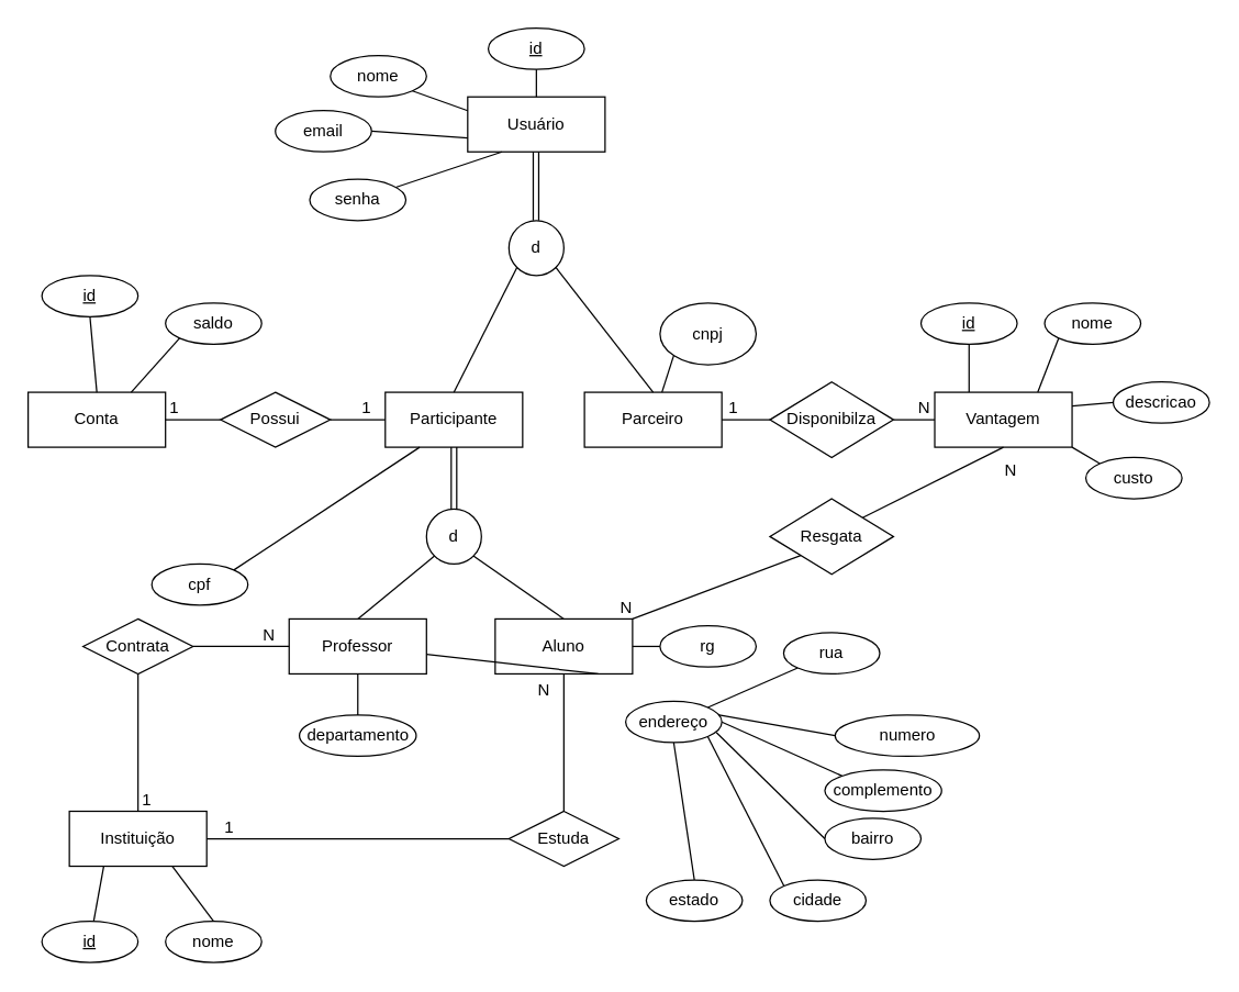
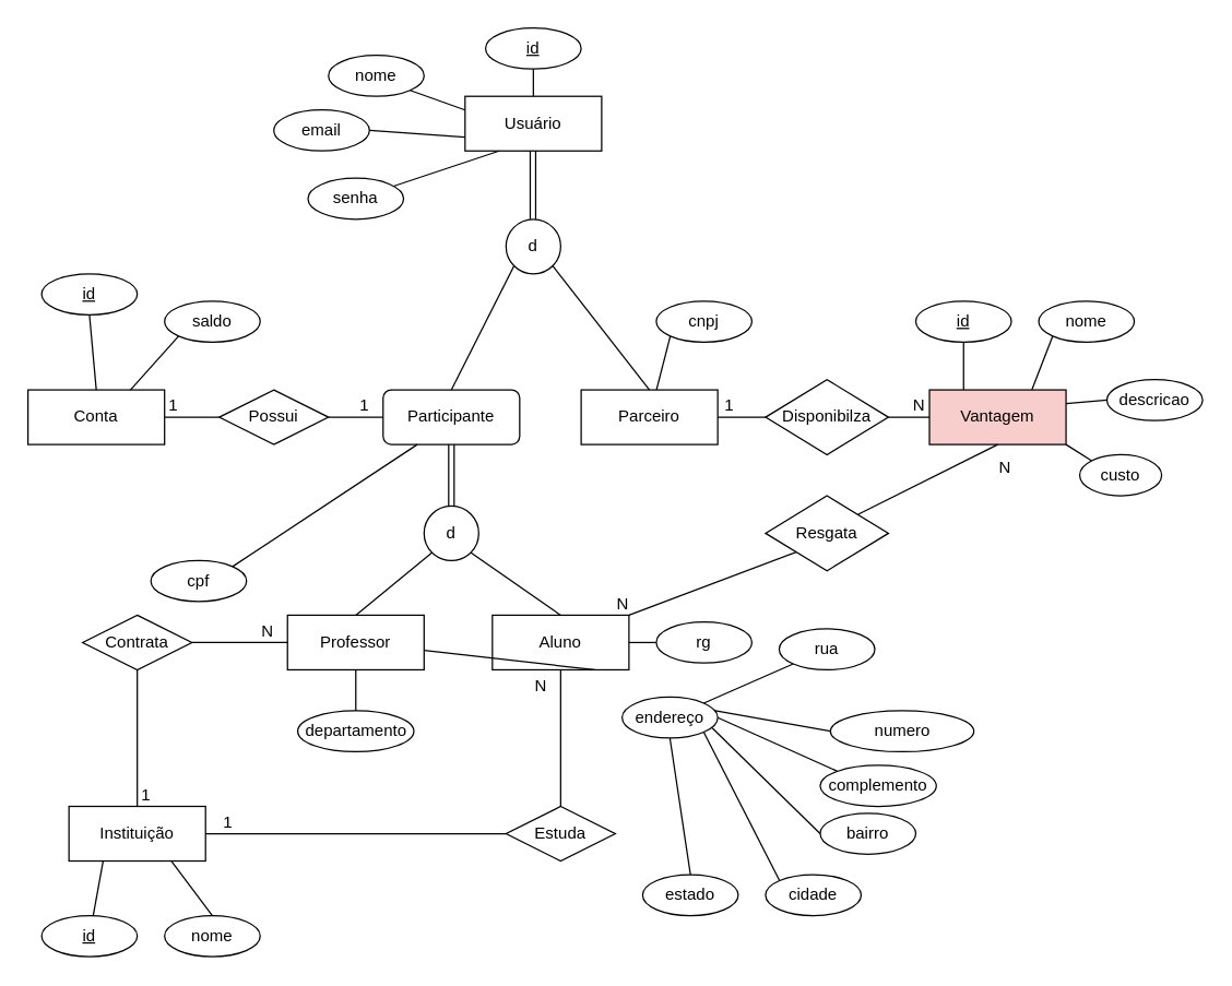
  <mxCell id="0" />
  <mxCell id="1" parent="0" />
  <mxCell id="2" value="Aluno" style="whiteSpace=wrap;html=1;align=center;" vertex="1" parent="1"><mxGeometry x="360" y="450" width="100" height="40" as="geometry" /></mxCell>
  <mxCell id="3" value="Professor" style="whiteSpace=wrap;html=1;align=center;" vertex="1" parent="1"><mxGeometry x="210" y="450" width="100" height="40" as="geometry" /></mxCell>
- <mxCell id="4" value="Participante" style="whiteSpace=wrap;html=1;align=center;" vertex="1" parent="1"><mxGeometry x="280" y="285" width="100" height="40" as="geometry" /></mxCell>
+ <mxCell id="4" value="Participante" style="whiteSpace=wrap;html=1;align=center;rounded=1;" vertex="1" parent="1"><mxGeometry x="280" y="285" width="100" height="40" as="geometry" /></mxCell>
  <mxCell id="5" value="Parceiro" style="whiteSpace=wrap;html=1;align=center;" vertex="1" parent="1"><mxGeometry x="425" y="285" width="100" height="40" as="geometry" /></mxCell>
  <mxCell id="6" value="Usuário" style="whiteSpace=wrap;html=1;align=center;" vertex="1" parent="1"><mxGeometry x="340" y="70" width="100" height="40" as="geometry" /></mxCell>
- <mxCell id="7" value="&lt;div&gt;Vantagem&lt;/div&gt;" style="whiteSpace=wrap;html=1;align=center;" vertex="1" parent="1"><mxGeometry x="680" y="285" width="100" height="40" as="geometry" /></mxCell>
+ <mxCell id="7" value="&lt;div&gt;Vantagem&lt;/div&gt;" style="whiteSpace=wrap;html=1;align=center;fillColor=#f8cecc;" vertex="1" parent="1"><mxGeometry x="680" y="285" width="100" height="40" as="geometry" /></mxCell>
  <mxCell id="8" value="Conta" style="whiteSpace=wrap;html=1;align=center;" vertex="1" parent="1"><mxGeometry x="20" y="285" width="100" height="40" as="geometry" /></mxCell>
  <mxCell id="9" value="d" style="ellipse;whiteSpace=wrap;html=1;aspect=fixed;" vertex="1" parent="1"><mxGeometry x="310" y="370" width="40" height="40" as="geometry" /></mxCell>
  <mxCell id="10" value="" style="shape=link;html=1;rounded=0;entryX=0.5;entryY=1;entryDx=0;entryDy=0;" edge="1" parent="1" source="9" target="4"><mxGeometry relative="1" as="geometry"><mxPoint x="280" y="435" as="sourcePoint" /><mxPoint x="440" y="435" as="targetPoint" /></mxGeometry></mxCell>
  <mxCell id="11" value="" style="endArrow=none;html=1;rounded=0;entryX=0;entryY=1;entryDx=0;entryDy=0;exitX=0.5;exitY=0;exitDx=0;exitDy=0;" edge="1" parent="1" source="3" target="9"><mxGeometry relative="1" as="geometry"><mxPoint x="290" y="430" as="sourcePoint" /><mxPoint x="450" y="430" as="targetPoint" /></mxGeometry></mxCell>
  <mxCell id="12" value="" style="endArrow=none;html=1;rounded=0;exitX=1;exitY=1;exitDx=0;exitDy=0;entryX=0.5;entryY=0;entryDx=0;entryDy=0;" edge="1" parent="1" source="9" target="2"><mxGeometry relative="1" as="geometry"><mxPoint x="290" y="430" as="sourcePoint" /><mxPoint x="450" y="430" as="targetPoint" /></mxGeometry></mxCell>
  <mxCell id="13" value="&lt;div&gt;Instituição&lt;/div&gt;" style="whiteSpace=wrap;html=1;align=center;" vertex="1" parent="1"><mxGeometry x="50" y="590" width="100" height="40" as="geometry" /></mxCell>
  <mxCell id="14" value="d" style="ellipse;whiteSpace=wrap;html=1;aspect=fixed;" vertex="1" parent="1"><mxGeometry x="370" y="160" width="40" height="40" as="geometry" /></mxCell>
  <mxCell id="15" value="" style="shape=link;html=1;rounded=0;entryX=0.5;entryY=1;entryDx=0;entryDy=0;" edge="1" parent="1"><mxGeometry relative="1" as="geometry"><mxPoint x="389.71" y="160" as="sourcePoint" /><mxPoint x="389.71" y="110" as="targetPoint" /></mxGeometry></mxCell>
  <mxCell id="16" value="" style="endArrow=none;html=1;rounded=0;exitX=1;exitY=1;exitDx=0;exitDy=0;entryX=0.5;entryY=0;entryDx=0;entryDy=0;" edge="1" parent="1" source="14" target="5"><mxGeometry relative="1" as="geometry"><mxPoint x="420" y="290" as="sourcePoint" /><mxPoint x="580" y="290" as="targetPoint" /></mxGeometry></mxCell>
  <mxCell id="17" value="" style="endArrow=none;html=1;rounded=0;exitX=0;exitY=1;exitDx=0;exitDy=0;entryX=0.5;entryY=0;entryDx=0;entryDy=0;" edge="1" parent="1" source="14" target="4"><mxGeometry relative="1" as="geometry"><mxPoint x="420" y="290" as="sourcePoint" /><mxPoint x="580" y="290" as="targetPoint" /></mxGeometry></mxCell>
  <mxCell id="18" value="Contrata" style="shape=rhombus;perimeter=rhombusPerimeter;whiteSpace=wrap;html=1;align=center;" vertex="1" parent="1"><mxGeometry x="60" y="450" width="80" height="40" as="geometry" /></mxCell>
  <mxCell id="19" value="" style="endArrow=none;html=1;rounded=0;entryX=0;entryY=0.5;entryDx=0;entryDy=0;exitX=1;exitY=0.5;exitDx=0;exitDy=0;" edge="1" parent="1" source="18" target="3"><mxGeometry relative="1" as="geometry"><mxPoint x="90" y="500" as="sourcePoint" /><mxPoint x="250" y="500" as="targetPoint" /></mxGeometry></mxCell>
  <mxCell id="20" value="N" style="resizable=0;html=1;align=right;verticalAlign=bottom;" connectable="0" vertex="1" parent="19"><mxGeometry x="1" relative="1" as="geometry"><mxPoint x="-10" as="offset" /></mxGeometry></mxCell>
  <mxCell id="21" value="" style="endArrow=none;html=1;rounded=0;entryX=0.5;entryY=0;entryDx=0;entryDy=0;exitX=0.5;exitY=1;exitDx=0;exitDy=0;" edge="1" parent="1" source="18" target="13"><mxGeometry relative="1" as="geometry"><mxPoint x="90" y="500" as="sourcePoint" /><mxPoint x="250" y="500" as="targetPoint" /></mxGeometry></mxCell>
  <mxCell id="22" value="1" style="resizable=0;html=1;align=right;verticalAlign=bottom;" connectable="0" vertex="1" parent="21"><mxGeometry x="1" relative="1" as="geometry"><mxPoint x="10" as="offset" /></mxGeometry></mxCell>
  <mxCell id="23" value="Possui" style="shape=rhombus;perimeter=rhombusPerimeter;whiteSpace=wrap;html=1;align=center;" vertex="1" parent="1"><mxGeometry x="160" y="285" width="80" height="40" as="geometry" /></mxCell>
  <mxCell id="24" value="" style="endArrow=none;html=1;rounded=0;entryX=0;entryY=0.5;entryDx=0;entryDy=0;exitX=1;exitY=0.5;exitDx=0;exitDy=0;" edge="1" parent="1" source="23" target="4"><mxGeometry relative="1" as="geometry"><mxPoint x="150" y="480" as="sourcePoint" /><mxPoint x="220" y="480" as="targetPoint" /></mxGeometry></mxCell>
  <mxCell id="25" value="1" style="resizable=0;html=1;align=right;verticalAlign=bottom;" connectable="0" vertex="1" parent="24"><mxGeometry x="1" relative="1" as="geometry"><mxPoint x="-10" as="offset" /></mxGeometry></mxCell>
  <mxCell id="26" value="" style="endArrow=none;html=1;rounded=0;entryX=1;entryY=0.5;entryDx=0;entryDy=0;exitX=0;exitY=0.5;exitDx=0;exitDy=0;" edge="1" parent="1" source="23" target="8"><mxGeometry relative="1" as="geometry"><mxPoint x="70" y="480" as="sourcePoint" /><mxPoint x="20" y="480" as="targetPoint" /></mxGeometry></mxCell>
  <mxCell id="27" value="1" style="resizable=0;html=1;align=right;verticalAlign=bottom;" connectable="0" vertex="1" parent="26"><mxGeometry x="1" relative="1" as="geometry"><mxPoint x="10" as="offset" /></mxGeometry></mxCell>
  <mxCell id="28" value="Disponibilza" style="shape=rhombus;perimeter=rhombusPerimeter;whiteSpace=wrap;html=1;align=center;" vertex="1" parent="1"><mxGeometry x="560" y="277.5" width="90" height="55" as="geometry" /></mxCell>
  <mxCell id="29" value="" style="endArrow=none;html=1;rounded=0;entryX=0;entryY=0.5;entryDx=0;entryDy=0;exitX=1;exitY=0.5;exitDx=0;exitDy=0;" edge="1" parent="1" source="28" target="7"><mxGeometry relative="1" as="geometry"><mxPoint x="580" y="440" as="sourcePoint" /><mxPoint x="670" y="350" as="targetPoint" /></mxGeometry></mxCell>
  <mxCell id="30" value="N" style="resizable=0;html=1;align=right;verticalAlign=bottom;" connectable="0" vertex="1" parent="29"><mxGeometry x="1" relative="1" as="geometry"><mxPoint x="-3" as="offset" /></mxGeometry></mxCell>
  <mxCell id="31" value="" style="endArrow=none;html=1;rounded=0;entryX=1;entryY=0.5;entryDx=0;entryDy=0;exitX=0;exitY=0.5;exitDx=0;exitDy=0;" edge="1" parent="1" source="28" target="5"><mxGeometry relative="1" as="geometry"><mxPoint x="580" y="440" as="sourcePoint" /><mxPoint x="510" y="350" as="targetPoint" /></mxGeometry></mxCell>
  <mxCell id="32" value="1" style="resizable=0;html=1;align=right;verticalAlign=bottom;" connectable="0" vertex="1" parent="31"><mxGeometry x="1" relative="1" as="geometry"><mxPoint x="12" as="offset" /></mxGeometry></mxCell>
  <mxCell id="33" value="Resgata" style="shape=rhombus;perimeter=rhombusPerimeter;whiteSpace=wrap;html=1;align=center;" vertex="1" parent="1"><mxGeometry x="560" y="362.5" width="90" height="55" as="geometry" /></mxCell>
  <mxCell id="34" value="" style="endArrow=none;html=1;rounded=0;entryX=0.5;entryY=1;entryDx=0;entryDy=0;exitX=1;exitY=0;exitDx=0;exitDy=0;" edge="1" parent="1" source="33" target="7"><mxGeometry relative="1" as="geometry"><mxPoint x="590" y="450" as="sourcePoint" /><mxPoint x="690" y="315" as="targetPoint" /></mxGeometry></mxCell>
  <mxCell id="35" value="N" style="resizable=0;html=1;align=right;verticalAlign=bottom;" connectable="0" vertex="1" parent="34"><mxGeometry x="1" relative="1" as="geometry"><mxPoint x="10" y="25" as="offset" /></mxGeometry></mxCell>
  <mxCell id="36" value="" style="endArrow=none;html=1;rounded=0;entryX=1;entryY=0;entryDx=0;entryDy=0;exitX=0;exitY=1;exitDx=0;exitDy=0;" edge="1" parent="1" source="33" target="2"><mxGeometry relative="1" as="geometry"><mxPoint x="590" y="450" as="sourcePoint" /><mxPoint x="535" y="315" as="targetPoint" /></mxGeometry></mxCell>
  <mxCell id="37" value="N" style="resizable=0;html=1;align=right;verticalAlign=bottom;" connectable="0" vertex="1" parent="36"><mxGeometry x="1" relative="1" as="geometry"><mxPoint as="offset" /></mxGeometry></mxCell>
  <mxCell id="38" value="id" style="ellipse;whiteSpace=wrap;html=1;align=center;fontStyle=4;" vertex="1" parent="1"><mxGeometry x="355" y="20" width="70" height="30" as="geometry" /></mxCell>
  <mxCell id="39" value="email" style="ellipse;whiteSpace=wrap;html=1;align=center;" vertex="1" parent="1"><mxGeometry x="200" y="80" width="70" height="30" as="geometry" /></mxCell>
  <mxCell id="40" value="senha" style="ellipse;whiteSpace=wrap;html=1;align=center;" vertex="1" parent="1"><mxGeometry x="225" y="130" width="70" height="30" as="geometry" /></mxCell>
  <mxCell id="41" value="nome" style="ellipse;whiteSpace=wrap;html=1;align=center;" vertex="1" parent="1"><mxGeometry x="240" y="40" width="70" height="30" as="geometry" /></mxCell>
  <mxCell id="42" value="" style="endArrow=none;html=1;rounded=0;entryX=0.5;entryY=1;entryDx=0;entryDy=0;exitX=0.5;exitY=0;exitDx=0;exitDy=0;" edge="1" parent="1" source="6" target="38"><mxGeometry relative="1" as="geometry"><mxPoint x="320" y="200" as="sourcePoint" /><mxPoint x="480" y="200" as="targetPoint" /></mxGeometry></mxCell>
  <mxCell id="43" value="" style="endArrow=none;html=1;rounded=0;entryX=1;entryY=1;entryDx=0;entryDy=0;exitX=0;exitY=0.25;exitDx=0;exitDy=0;" edge="1" parent="1" source="6" target="41"><mxGeometry relative="1" as="geometry"><mxPoint x="400" y="80" as="sourcePoint" /><mxPoint x="400" y="60" as="targetPoint" /></mxGeometry></mxCell>
  <mxCell id="44" value="" style="endArrow=none;html=1;rounded=0;exitX=0.25;exitY=1;exitDx=0;exitDy=0;" edge="1" parent="1" source="6" target="40"><mxGeometry relative="1" as="geometry"><mxPoint x="410" y="90" as="sourcePoint" /><mxPoint x="410" y="70" as="targetPoint" /></mxGeometry></mxCell>
  <mxCell id="45" value="" style="endArrow=none;html=1;rounded=0;entryX=1;entryY=0.5;entryDx=0;entryDy=0;exitX=0;exitY=0.75;exitDx=0;exitDy=0;" edge="1" parent="1" source="6" target="39"><mxGeometry relative="1" as="geometry"><mxPoint x="420" y="100" as="sourcePoint" /><mxPoint x="420" y="80" as="targetPoint" /></mxGeometry></mxCell>
  <mxCell id="46" value="cpf" style="ellipse;whiteSpace=wrap;html=1;align=center;" vertex="1" parent="1"><mxGeometry x="110" y="410" width="70" height="30" as="geometry" /></mxCell>
  <mxCell id="47" value="" style="endArrow=none;html=1;rounded=0;entryX=1;entryY=0;entryDx=0;entryDy=0;exitX=0.25;exitY=1;exitDx=0;exitDy=0;" edge="1" parent="1" source="4" target="46"><mxGeometry relative="1" as="geometry"><mxPoint x="320" y="200" as="sourcePoint" /><mxPoint x="480" y="200" as="targetPoint" /></mxGeometry></mxCell>
- <mxCell id="48" value="cnpj" style="ellipse;whiteSpace=wrap;html=1;align=center;" vertex="1" parent="1"><mxGeometry x="480" y="220" width="70" height="45" as="geometry" /></mxCell>
+ <mxCell id="48" value="cnpj" style="ellipse;whiteSpace=wrap;html=1;align=center;" vertex="1" parent="1"><mxGeometry x="480" y="220" width="70" height="30" as="geometry" /></mxCell>
  <mxCell id="49" value="" style="endArrow=none;html=1;rounded=0;entryX=0;entryY=1;entryDx=0;entryDy=0;" edge="1" parent="1" source="5" target="48"><mxGeometry relative="1" as="geometry"><mxPoint x="320" y="240" as="sourcePoint" /><mxPoint x="480" y="240" as="targetPoint" /></mxGeometry></mxCell>
  <mxCell id="50" value="nome" style="ellipse;whiteSpace=wrap;html=1;align=center;" vertex="1" parent="1"><mxGeometry x="760" y="220" width="70" height="30" as="geometry" /></mxCell>
  <mxCell id="51" value="id" style="ellipse;whiteSpace=wrap;html=1;align=center;fontStyle=4;" vertex="1" parent="1"><mxGeometry x="670" y="220" width="70" height="30" as="geometry" /></mxCell>
  <mxCell id="52" value="" style="endArrow=none;html=1;rounded=0;entryX=0.5;entryY=1;entryDx=0;entryDy=0;exitX=0.25;exitY=0;exitDx=0;exitDy=0;" edge="1" parent="1" source="7" target="51"><mxGeometry relative="1" as="geometry"><mxPoint x="710" y="280" as="sourcePoint" /><mxPoint x="480" y="240" as="targetPoint" /></mxGeometry></mxCell>
  <mxCell id="53" value="" style="endArrow=none;html=1;rounded=0;entryX=0;entryY=1;entryDx=0;entryDy=0;exitX=0.75;exitY=0;exitDx=0;exitDy=0;" edge="1" parent="1" source="7" target="50"><mxGeometry relative="1" as="geometry"><mxPoint x="320" y="240" as="sourcePoint" /><mxPoint x="480" y="240" as="targetPoint" /></mxGeometry></mxCell>
  <mxCell id="54" value="descricao" style="ellipse;whiteSpace=wrap;html=1;align=center;" vertex="1" parent="1"><mxGeometry x="810" y="277.5" width="70" height="30" as="geometry" /></mxCell>
  <mxCell id="55" value="" style="endArrow=none;html=1;rounded=0;entryX=0;entryY=0.5;entryDx=0;entryDy=0;exitX=1;exitY=0.25;exitDx=0;exitDy=0;" edge="1" parent="1" source="7" target="54"><mxGeometry relative="1" as="geometry"><mxPoint x="320" y="240" as="sourcePoint" /><mxPoint x="480" y="240" as="targetPoint" /></mxGeometry></mxCell>
- <mxCell id="56" value="custo" style="ellipse;whiteSpace=wrap;html=1;align=center;" vertex="1" parent="1"><mxGeometry x="790" y="332.5" width="70" height="30" as="geometry" /></mxCell>
+ <mxCell id="56" value="custo" style="ellipse;whiteSpace=wrap;html=1;align=center;" vertex="1" parent="1"><mxGeometry x="790" y="332.5" width="60" height="30" as="geometry" /></mxCell>
  <mxCell id="57" value="" style="endArrow=none;html=1;rounded=0;entryX=0;entryY=0;entryDx=0;entryDy=0;exitX=1;exitY=1;exitDx=0;exitDy=0;" edge="1" parent="1" source="7" target="56"><mxGeometry relative="1" as="geometry"><mxPoint x="320" y="240" as="sourcePoint" /><mxPoint x="480" y="240" as="targetPoint" /></mxGeometry></mxCell>
  <mxCell id="58" value="endereço" style="ellipse;whiteSpace=wrap;html=1;align=center;" vertex="1" parent="1"><mxGeometry x="455" y="510" width="70" height="30" as="geometry" /></mxCell>
  <mxCell id="59" value="Estuda" style="shape=rhombus;perimeter=rhombusPerimeter;whiteSpace=wrap;html=1;align=center;" vertex="1" parent="1"><mxGeometry x="370" y="590" width="80" height="40" as="geometry" /></mxCell>
  <mxCell id="60" value="" style="endArrow=none;html=1;rounded=0;entryX=0.5;entryY=1;entryDx=0;entryDy=0;exitX=0.5;exitY=0;exitDx=0;exitDy=0;" edge="1" parent="1" source="59" target="2"><mxGeometry relative="1" as="geometry"><mxPoint x="360" y="440" as="sourcePoint" /><mxPoint x="520" y="440" as="targetPoint" /></mxGeometry></mxCell>
  <mxCell id="61" value="N" style="resizable=0;html=1;align=right;verticalAlign=bottom;" connectable="0" vertex="1" parent="60"><mxGeometry x="1" relative="1" as="geometry"><mxPoint x="-10" y="20" as="offset" /></mxGeometry></mxCell>
  <mxCell id="62" value="" style="endArrow=none;html=1;rounded=0;entryX=1;entryY=0.5;entryDx=0;entryDy=0;exitX=0;exitY=0.5;exitDx=0;exitDy=0;" edge="1" parent="1" source="59" target="13"><mxGeometry relative="1" as="geometry"><mxPoint x="360" y="440" as="sourcePoint" /><mxPoint x="520" y="440" as="targetPoint" /></mxGeometry></mxCell>
  <mxCell id="63" value="1" style="resizable=0;html=1;align=right;verticalAlign=bottom;" connectable="0" vertex="1" parent="62"><mxGeometry x="1" relative="1" as="geometry"><mxPoint x="20" as="offset" /></mxGeometry></mxCell>
  <mxCell id="64" value="rg" style="ellipse;whiteSpace=wrap;html=1;align=center;" vertex="1" parent="1"><mxGeometry x="480" y="455" width="70" height="30" as="geometry" /></mxCell>
  <mxCell id="65" value="rua" style="ellipse;whiteSpace=wrap;html=1;align=center;" vertex="1" parent="1"><mxGeometry x="570" y="460" width="70" height="30" as="geometry" /></mxCell>
  <mxCell id="66" value="&lt;div&gt;numero&lt;/div&gt;" style="ellipse;whiteSpace=wrap;html=1;align=center;" vertex="1" parent="1"><mxGeometry x="607.5" y="520" width="105" height="30" as="geometry" /></mxCell>
  <mxCell id="67" value="complemento" style="ellipse;whiteSpace=wrap;html=1;align=center;" vertex="1" parent="1"><mxGeometry x="600" y="560" width="85" height="30" as="geometry" /></mxCell>
  <mxCell id="68" value="bairro" style="ellipse;whiteSpace=wrap;html=1;align=center;" vertex="1" parent="1"><mxGeometry x="600" y="595" width="70" height="30" as="geometry" /></mxCell>
  <mxCell id="69" value="cidade" style="ellipse;whiteSpace=wrap;html=1;align=center;" vertex="1" parent="1"><mxGeometry x="560" y="640" width="70" height="30" as="geometry" /></mxCell>
  <mxCell id="70" value="estado" style="ellipse;whiteSpace=wrap;html=1;align=center;" vertex="1" parent="1"><mxGeometry x="470" y="640" width="70" height="30" as="geometry" /></mxCell>
  <mxCell id="71" value="" style="endArrow=none;html=1;rounded=0;exitX=0.75;exitY=1;exitDx=0;exitDy=0;" edge="1" parent="1" source="2" target="3"><mxGeometry relative="1" as="geometry"><mxPoint x="360" y="520" as="sourcePoint" /><mxPoint x="520" y="520" as="targetPoint" /></mxGeometry></mxCell>
  <mxCell id="72" value="" style="endArrow=none;html=1;rounded=0;entryX=0;entryY=0.5;entryDx=0;entryDy=0;exitX=1;exitY=0.5;exitDx=0;exitDy=0;" edge="1" parent="1" source="2" target="64"><mxGeometry relative="1" as="geometry"><mxPoint x="445" y="500" as="sourcePoint" /><mxPoint x="475.003" y="524.501" as="targetPoint" /></mxGeometry></mxCell>
  <mxCell id="73" value="" style="endArrow=none;html=1;rounded=0;entryX=0.5;entryY=0;entryDx=0;entryDy=0;exitX=0.5;exitY=1;exitDx=0;exitDy=0;" edge="1" parent="1" source="58" target="70"><mxGeometry relative="1" as="geometry"><mxPoint x="455" y="510" as="sourcePoint" /><mxPoint x="485.003" y="534.501" as="targetPoint" /></mxGeometry></mxCell>
  <mxCell id="74" value="" style="endArrow=none;html=1;rounded=0;entryX=0;entryY=0;entryDx=0;entryDy=0;exitX=1;exitY=1;exitDx=0;exitDy=0;" edge="1" parent="1" source="58" target="69"><mxGeometry relative="1" as="geometry"><mxPoint x="465" y="520" as="sourcePoint" /><mxPoint x="495.003" y="544.501" as="targetPoint" /></mxGeometry></mxCell>
  <mxCell id="75" value="" style="endArrow=none;html=1;rounded=0;entryX=0;entryY=0.5;entryDx=0;entryDy=0;exitX=0.943;exitY=0.754;exitDx=0;exitDy=0;exitPerimeter=0;" edge="1" parent="1" source="58" target="68"><mxGeometry relative="1" as="geometry"><mxPoint x="530" y="540" as="sourcePoint" /><mxPoint x="505.003" y="554.501" as="targetPoint" /></mxGeometry></mxCell>
  <mxCell id="76" value="" style="endArrow=none;html=1;rounded=0;entryX=0;entryY=0;entryDx=0;entryDy=0;exitX=1;exitY=0.5;exitDx=0;exitDy=0;" edge="1" parent="1" source="58" target="67"><mxGeometry relative="1" as="geometry"><mxPoint x="485" y="540" as="sourcePoint" /><mxPoint x="515.003" y="564.501" as="targetPoint" /></mxGeometry></mxCell>
  <mxCell id="77" value="" style="endArrow=none;html=1;rounded=0;entryX=0;entryY=1;entryDx=0;entryDy=0;exitX=1;exitY=0;exitDx=0;exitDy=0;" edge="1" parent="1" source="58" target="65"><mxGeometry relative="1" as="geometry"><mxPoint x="495" y="550" as="sourcePoint" /><mxPoint x="525.003" y="574.501" as="targetPoint" /></mxGeometry></mxCell>
  <mxCell id="78" value="" style="endArrow=none;html=1;rounded=0;entryX=0;entryY=0.5;entryDx=0;entryDy=0;exitX=0.973;exitY=0.332;exitDx=0;exitDy=0;exitPerimeter=0;" edge="1" parent="1" source="58" target="66"><mxGeometry relative="1" as="geometry"><mxPoint x="505" y="560" as="sourcePoint" /><mxPoint x="535.003" y="584.501" as="targetPoint" /></mxGeometry></mxCell>
  <mxCell id="79" value="departamento" style="ellipse;whiteSpace=wrap;html=1;align=center;" vertex="1" parent="1"><mxGeometry x="217.5" y="520" width="85" height="30" as="geometry" /></mxCell>
  <mxCell id="80" value="" style="endArrow=none;html=1;rounded=0;entryX=0.5;entryY=0;entryDx=0;entryDy=0;exitX=0.5;exitY=1;exitDx=0;exitDy=0;" edge="1" parent="1" source="3" target="79"><mxGeometry relative="1" as="geometry"><mxPoint x="500" y="550" as="sourcePoint" /><mxPoint x="515" y="650" as="targetPoint" /></mxGeometry></mxCell>
  <mxCell id="81" value="id" style="ellipse;whiteSpace=wrap;html=1;align=center;fontStyle=4;" vertex="1" parent="1"><mxGeometry x="30" y="670" width="70" height="30" as="geometry" /></mxCell>
  <mxCell id="82" value="" style="endArrow=none;html=1;rounded=0;exitX=0.25;exitY=1;exitDx=0;exitDy=0;" edge="1" parent="1" source="13" target="81"><mxGeometry relative="1" as="geometry"><mxPoint x="500" y="550" as="sourcePoint" /><mxPoint x="515" y="650" as="targetPoint" /></mxGeometry></mxCell>
  <mxCell id="83" value="nome" style="ellipse;whiteSpace=wrap;html=1;align=center;" vertex="1" parent="1"><mxGeometry x="120" y="670" width="70" height="30" as="geometry" /></mxCell>
  <mxCell id="84" value="" style="endArrow=none;html=1;rounded=0;exitX=0.75;exitY=1;exitDx=0;exitDy=0;entryX=0.5;entryY=0;entryDx=0;entryDy=0;" edge="1" parent="1" source="13" target="83"><mxGeometry relative="1" as="geometry"><mxPoint x="85" y="640" as="sourcePoint" /><mxPoint x="77.649" y="680.043" as="targetPoint" /></mxGeometry></mxCell>
  <mxCell id="85" value="id" style="ellipse;whiteSpace=wrap;html=1;align=center;fontStyle=4;" vertex="1" parent="1"><mxGeometry x="30" y="200" width="70" height="30" as="geometry" /></mxCell>
  <mxCell id="86" value="saldo" style="ellipse;whiteSpace=wrap;html=1;align=center;" vertex="1" parent="1"><mxGeometry x="120" y="220" width="70" height="30" as="geometry" /></mxCell>
  <mxCell id="87" value="" style="endArrow=none;html=1;rounded=0;exitX=0.5;exitY=1;exitDx=0;exitDy=0;entryX=0.5;entryY=0;entryDx=0;entryDy=0;" edge="1" parent="1" source="85" target="8"><mxGeometry relative="1" as="geometry"><mxPoint x="170" y="320" as="sourcePoint" /><mxPoint x="330" y="320" as="targetPoint" /></mxGeometry></mxCell>
  <mxCell id="88" value="" style="endArrow=none;html=1;rounded=0;exitX=0;exitY=1;exitDx=0;exitDy=0;entryX=0.75;entryY=0;entryDx=0;entryDy=0;" edge="1" parent="1" source="86" target="8"><mxGeometry relative="1" as="geometry"><mxPoint x="170" y="320" as="sourcePoint" /><mxPoint x="330" y="320" as="targetPoint" /></mxGeometry></mxCell>
